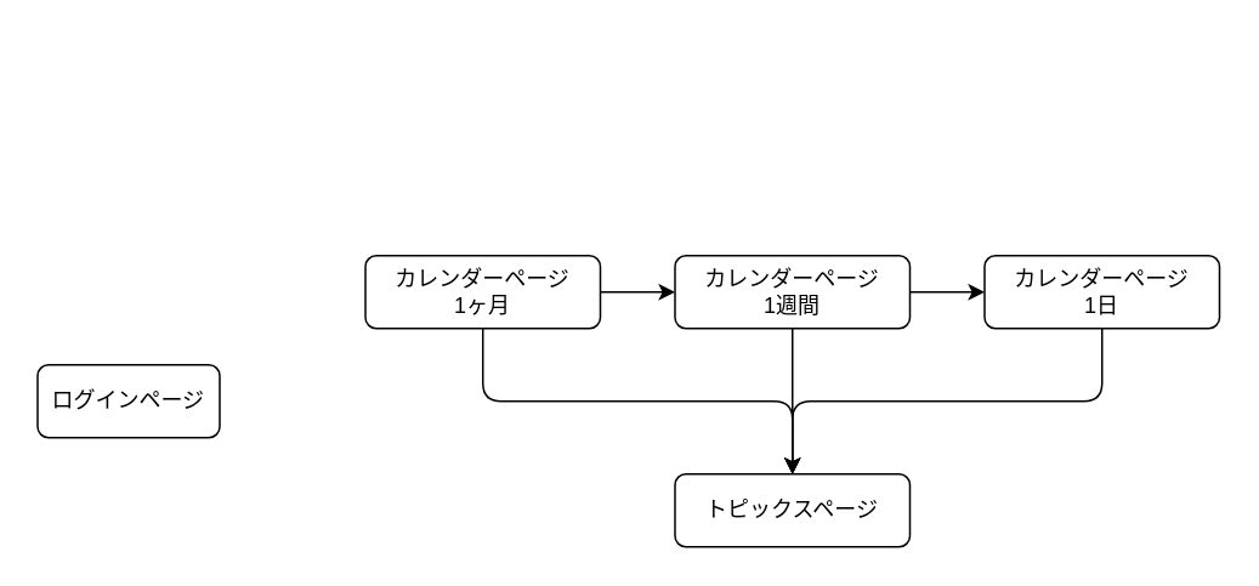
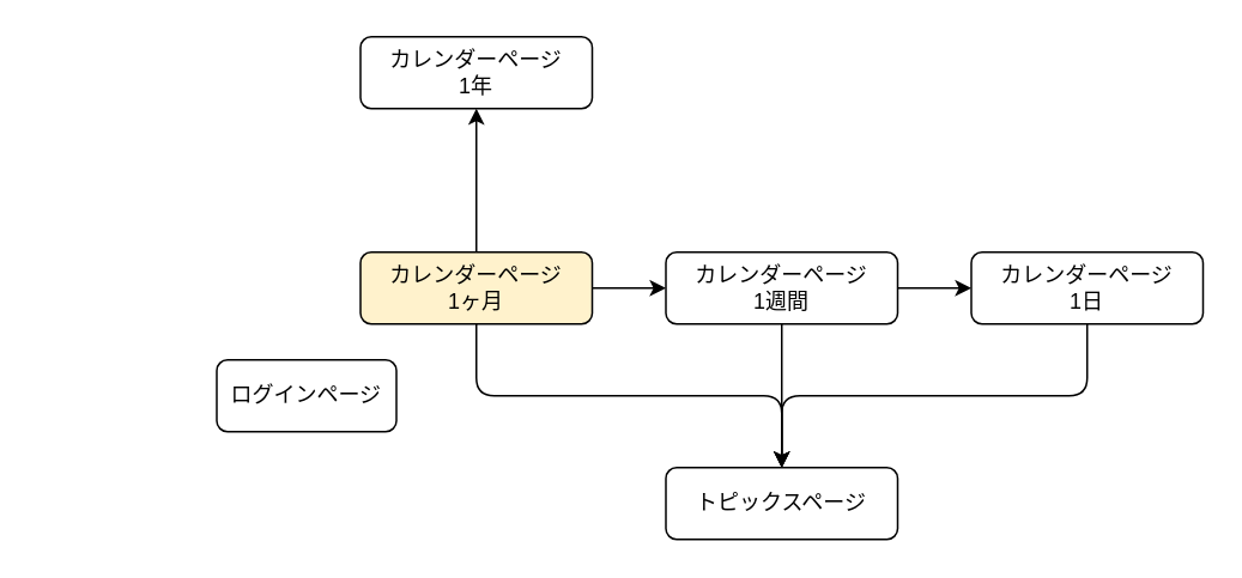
  <mxCell id="0" />
  <mxCell id="1" parent="0" />
  <mxCell id="2" style="edgeStyle=orthogonalEdgeStyle;html=1;entryX=0;entryY=0.5;entryDx=0;entryDy=0;" edge="1" parent="1" source="5" target="11"><mxGeometry relative="1" as="geometry" /></mxCell>
+ <mxCell id="3" style="edgeStyle=orthogonalEdgeStyle;html=1;entryX=0.5;entryY=1;entryDx=0;entryDy=0;" edge="1" parent="1" source="5" target="12"><mxGeometry relative="1" as="geometry" /></mxCell>
  <mxCell id="4" style="edgeStyle=orthogonalEdgeStyle;html=1;entryX=0.5;entryY=0;entryDx=0;entryDy=0;" edge="1" parent="1" source="5" target="13"><mxGeometry relative="1" as="geometry"><Array as="points"><mxPoint x="265" y="220" /><mxPoint x="435" y="220" /></Array></mxGeometry></mxCell>
- <mxCell id="5" value="カレンダーページ&lt;br&gt;1ヶ月" style="rounded=1;whiteSpace=wrap;html=1;" vertex="1" parent="1"><mxGeometry x="200" y="140" width="129" height="40" as="geometry" /></mxCell>
- <mxCell id="6" value="ログインページ" style="rounded=1;whiteSpace=wrap;html=1;" vertex="1" parent="1"><mxGeometry x="20" y="200" width="100" height="40" as="geometry" /></mxCell>
+ <mxCell id="5" value="カレンダーページ&lt;br&gt;1ヶ月" style="rounded=1;whiteSpace=wrap;html=1;fillColor=#fff2cc;" vertex="1" parent="1"><mxGeometry x="200" y="140" width="129" height="40" as="geometry" /></mxCell>
+ <mxCell id="6" value="ログインページ" style="rounded=1;whiteSpace=wrap;html=1;" vertex="1" parent="1"><mxGeometry x="120" y="200" width="100" height="40" as="geometry" /></mxCell>
  <mxCell id="7" style="edgeStyle=orthogonalEdgeStyle;html=1;entryX=0.5;entryY=0;entryDx=0;entryDy=0;" edge="1" parent="1" source="8" target="13"><mxGeometry relative="1" as="geometry"><Array as="points"><mxPoint x="605" y="220" /><mxPoint x="435" y="220" /></Array></mxGeometry></mxCell>
  <mxCell id="8" value="カレンダーページ&lt;br&gt;1日" style="rounded=1;whiteSpace=wrap;html=1;" vertex="1" parent="1"><mxGeometry x="540" y="140" width="129" height="40" as="geometry" /></mxCell>
  <mxCell id="9" style="edgeStyle=orthogonalEdgeStyle;html=1;entryX=0;entryY=0.5;entryDx=0;entryDy=0;" edge="1" parent="1" source="11" target="8"><mxGeometry relative="1" as="geometry" /></mxCell>
  <mxCell id="10" style="edgeStyle=orthogonalEdgeStyle;html=1;entryX=0.5;entryY=0;entryDx=0;entryDy=0;" edge="1" parent="1" source="11" target="13"><mxGeometry relative="1" as="geometry" /></mxCell>
  <mxCell id="11" value="カレンダーページ&lt;br&gt;1週間" style="rounded=1;whiteSpace=wrap;html=1;" vertex="1" parent="1"><mxGeometry x="370" y="140" width="129" height="40" as="geometry" /></mxCell>
+ <mxCell id="12" value="カレンダーページ&lt;br&gt;1年" style="rounded=1;whiteSpace=wrap;html=1;" vertex="1" parent="1"><mxGeometry x="200" y="20" width="129" height="40" as="geometry" /></mxCell>
  <mxCell id="13" value="トピックスページ" style="rounded=1;whiteSpace=wrap;html=1;" vertex="1" parent="1"><mxGeometry x="370" y="260" width="129" height="40" as="geometry" /></mxCell>
